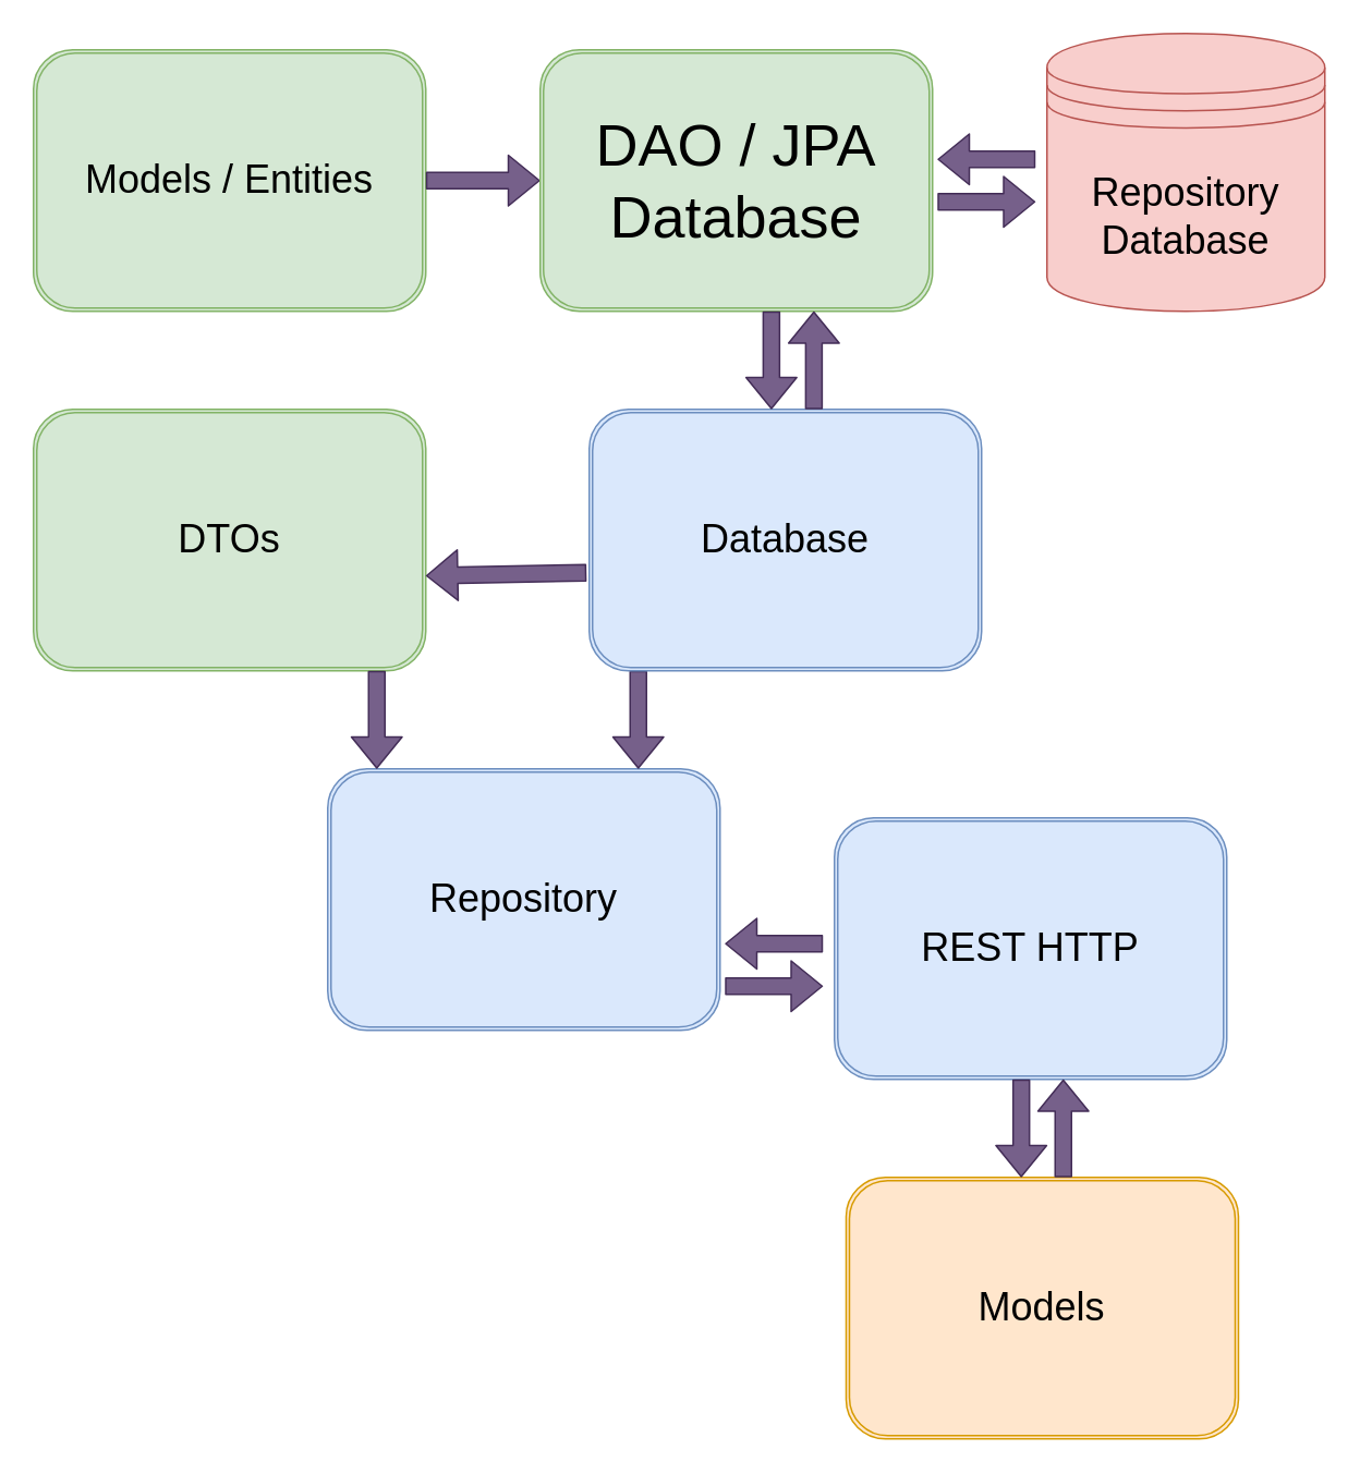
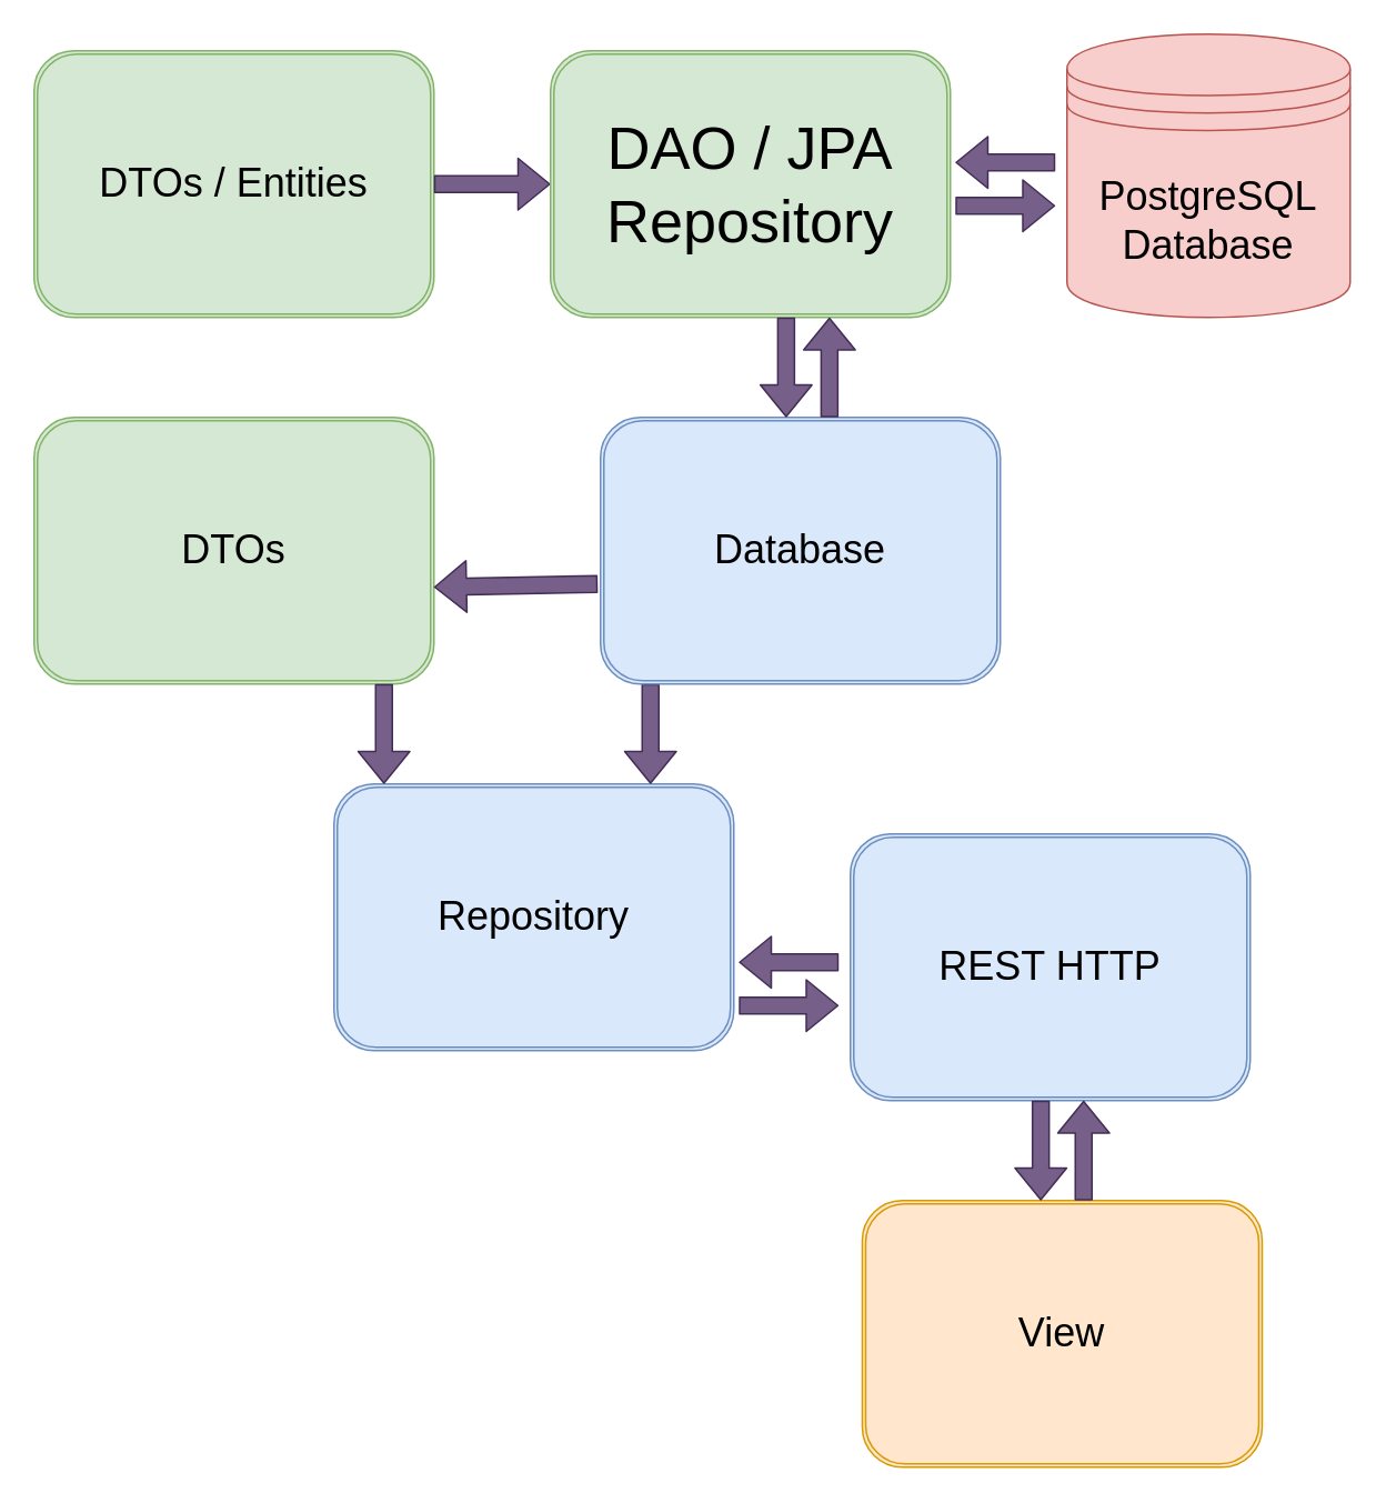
  <mxCell id="0" />
  <mxCell id="1" parent="0" />
- <mxCell id="2" value="&lt;font style=&quot;font-size: 24px&quot;&gt;Repository Database&lt;/font&gt;" style="shape=datastore;whiteSpace=wrap;html=1;fillColor=#f8cecc;strokeColor=#b85450;" vertex="1" parent="1"><mxGeometry x="640" y="20" width="170" height="170" as="geometry" /></mxCell>
- <mxCell id="3" value="&lt;font style=&quot;font-size: 24px&quot;&gt;Models / Entities&lt;/font&gt;" style="shape=ext;double=1;rounded=1;whiteSpace=wrap;html=1;fillColor=#d5e8d4;strokeColor=#82b366;" vertex="1" parent="1"><mxGeometry x="20" y="30" width="240" height="160" as="geometry" /></mxCell>
+ <mxCell id="2" value="&lt;font style=&quot;font-size: 24px&quot;&gt;PostgreSQL Database&lt;/font&gt;" style="shape=datastore;whiteSpace=wrap;html=1;fillColor=#f8cecc;strokeColor=#b85450;" vertex="1" parent="1"><mxGeometry x="640" y="20" width="170" height="170" as="geometry" /></mxCell>
+ <mxCell id="3" value="&lt;font style=&quot;font-size: 24px&quot;&gt;DTOs / Entities&lt;/font&gt;" style="shape=ext;double=1;rounded=1;whiteSpace=wrap;html=1;fillColor=#d5e8d4;strokeColor=#82b366;" vertex="1" parent="1"><mxGeometry x="20" y="30" width="240" height="160" as="geometry" /></mxCell>
  <mxCell id="4" value="&lt;font style=&quot;font-size: 24px&quot;&gt;Repository&lt;/font&gt;" style="shape=ext;double=1;rounded=1;whiteSpace=wrap;html=1;fillColor=#dae8fc;strokeColor=#6c8ebf;" vertex="1" parent="1"><mxGeometry x="200" y="470" width="240" height="160" as="geometry" /></mxCell>
  <mxCell id="5" value="&lt;font style=&quot;font-size: 24px&quot;&gt;REST HTTP&lt;/font&gt;" style="shape=ext;double=1;rounded=1;whiteSpace=wrap;html=1;fillColor=#dae8fc;strokeColor=#6c8ebf;" vertex="1" parent="1"><mxGeometry x="510" y="500" width="240" height="160" as="geometry" /></mxCell>
  <mxCell id="6" value="&lt;font style=&quot;font-size: 24px&quot;&gt;DTOs&lt;/font&gt;" style="shape=ext;double=1;rounded=1;whiteSpace=wrap;html=1;fillColor=#d5e8d4;strokeColor=#82b366;" vertex="1" parent="1"><mxGeometry x="20" y="250" width="240" height="160" as="geometry" /></mxCell>
- <mxCell id="7" value="&lt;span style=&quot;font-size: 24px&quot;&gt;Models&lt;/span&gt;" style="shape=ext;double=1;rounded=1;whiteSpace=wrap;html=1;fillColor=#ffe6cc;strokeColor=#d79b00;" vertex="1" parent="1"><mxGeometry x="517.15" y="720" width="240" height="160" as="geometry" /></mxCell>
+ <mxCell id="7" value="&lt;span style=&quot;font-size: 24px&quot;&gt;View&lt;/span&gt;" style="shape=ext;double=1;rounded=1;whiteSpace=wrap;html=1;fillColor=#ffe6cc;strokeColor=#d79b00;" vertex="1" parent="1"><mxGeometry x="517.15" y="720" width="240" height="160" as="geometry" /></mxCell>
  <mxCell id="8" value="" style="shape=flexArrow;endArrow=classic;html=1;fillColor=#76608a;strokeColor=#432D57;" edge="1" parent="1"><mxGeometry width="50" height="50" relative="1" as="geometry"><mxPoint x="260" y="110" as="sourcePoint" /><mxPoint x="330" y="110" as="targetPoint" /></mxGeometry></mxCell>
- <mxCell id="9" value="&lt;font style=&quot;font-size: 36px&quot;&gt;DAO / JPA Database&lt;/font&gt;" style="shape=ext;double=1;rounded=1;whiteSpace=wrap;html=1;fillColor=#d5e8d4;strokeColor=#82b366;" vertex="1" parent="1"><mxGeometry x="330" y="30" width="240" height="160" as="geometry" /></mxCell>
+ <mxCell id="9" value="&lt;font style=&quot;font-size: 36px&quot;&gt;DAO / JPA Repository&lt;/font&gt;" style="shape=ext;double=1;rounded=1;whiteSpace=wrap;html=1;fillColor=#d5e8d4;strokeColor=#82b366;" vertex="1" parent="1"><mxGeometry x="330" y="30" width="240" height="160" as="geometry" /></mxCell>
  <mxCell id="10" value="" style="shape=flexArrow;endArrow=classic;html=1;fillColor=#76608a;strokeColor=#432D57;" edge="1" parent="1"><mxGeometry x="614.29" y="720" width="50" height="50" as="geometry"><mxPoint x="624.29" y="660" as="sourcePoint" /><mxPoint x="624.29" y="720" as="targetPoint" /></mxGeometry></mxCell>
  <mxCell id="11" value="" style="shape=flexArrow;endArrow=classic;html=1;fillColor=#76608a;strokeColor=#432D57;" edge="1" parent="1"><mxGeometry x="614.29" y="720" width="50" height="50" as="geometry"><mxPoint x="650" y="720" as="sourcePoint" /><mxPoint x="650" y="660" as="targetPoint" /></mxGeometry></mxCell>
  <mxCell id="12" value="" style="shape=flexArrow;endArrow=classic;html=1;entryX=1.006;entryY=0.574;entryDx=0;entryDy=0;entryPerimeter=0;fillColor=#76608a;strokeColor=#432D57;exitX=-0.007;exitY=0.625;exitDx=0;exitDy=0;exitPerimeter=0;" edge="1" parent="1" source="14"><mxGeometry width="50" height="50" relative="1" as="geometry"><mxPoint x="348.56" y="352" as="sourcePoint" /><mxPoint x="260" y="351.84" as="targetPoint" /></mxGeometry></mxCell>
  <mxCell id="13" value="" style="shape=flexArrow;endArrow=classic;html=1;fillColor=#76608a;strokeColor=#432D57;" edge="1" parent="1"><mxGeometry x="380" y="470" width="50" height="50" as="geometry"><mxPoint x="390" y="410" as="sourcePoint" /><mxPoint x="390" y="470" as="targetPoint" /></mxGeometry></mxCell>
  <mxCell id="14" value="&lt;font style=&quot;font-size: 24px&quot;&gt;Database&lt;/font&gt;" style="shape=ext;double=1;rounded=1;whiteSpace=wrap;html=1;fillColor=#dae8fc;strokeColor=#6c8ebf;" vertex="1" parent="1"><mxGeometry x="360" y="250" width="240" height="160" as="geometry" /></mxCell>
  <mxCell id="15" value="" style="shape=flexArrow;endArrow=classic;html=1;fillColor=#76608a;strokeColor=#432D57;" edge="1" parent="1"><mxGeometry x="450" y="620" width="50" height="50" as="geometry"><mxPoint x="443" y="603" as="sourcePoint" /><mxPoint x="503" y="603" as="targetPoint" /></mxGeometry></mxCell>
  <mxCell id="16" value="" style="shape=flexArrow;endArrow=classic;html=1;fillColor=#76608a;strokeColor=#432D57;" edge="1" parent="1"><mxGeometry x="450" y="620" width="50" height="50" as="geometry"><mxPoint x="503" y="577" as="sourcePoint" /><mxPoint x="443" y="577" as="targetPoint" /></mxGeometry></mxCell>
  <mxCell id="17" value="" style="shape=flexArrow;endArrow=classic;html=1;fillColor=#76608a;strokeColor=#432D57;" edge="1" parent="1"><mxGeometry x="461.42" y="250" width="50" height="50" as="geometry"><mxPoint x="471.42" y="190" as="sourcePoint" /><mxPoint x="471.42" y="250" as="targetPoint" /></mxGeometry></mxCell>
  <mxCell id="18" value="" style="shape=flexArrow;endArrow=classic;html=1;fillColor=#76608a;strokeColor=#432D57;" edge="1" parent="1"><mxGeometry x="461.42" y="250" width="50" height="50" as="geometry"><mxPoint x="497.42" y="250" as="sourcePoint" /><mxPoint x="497.42" y="190" as="targetPoint" /></mxGeometry></mxCell>
  <mxCell id="19" value="" style="shape=flexArrow;endArrow=classic;html=1;fillColor=#76608a;strokeColor=#432D57;" edge="1" parent="1"><mxGeometry x="580" y="140" width="50" height="50" as="geometry"><mxPoint x="633" y="97" as="sourcePoint" /><mxPoint x="573" y="97" as="targetPoint" /></mxGeometry></mxCell>
  <mxCell id="20" value="" style="shape=flexArrow;endArrow=classic;html=1;fillColor=#76608a;strokeColor=#432D57;" edge="1" parent="1"><mxGeometry x="580" y="140" width="50" height="50" as="geometry"><mxPoint x="573" y="123" as="sourcePoint" /><mxPoint x="633" y="123" as="targetPoint" /></mxGeometry></mxCell>
  <mxCell id="21" value="" style="shape=flexArrow;endArrow=classic;html=1;fillColor=#76608a;strokeColor=#432D57;" edge="1" parent="1"><mxGeometry x="220" y="470" width="50" height="50" as="geometry"><mxPoint x="230" y="410" as="sourcePoint" /><mxPoint x="230" y="470" as="targetPoint" /></mxGeometry></mxCell>
